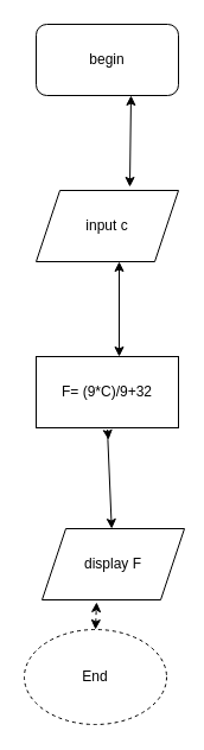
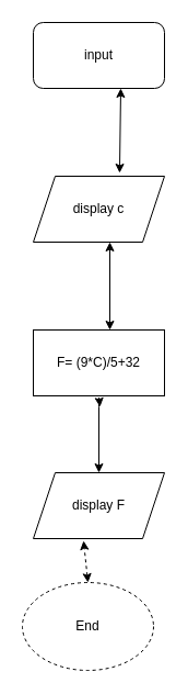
  <mxCell id="0" />
  <mxCell id="1" parent="0" />
- <mxCell id="2" value="begin" style="rounded=1;whiteSpace=wrap;html=1;" vertex="1" parent="1"><mxGeometry x="30" y="20" width="120" height="60" as="geometry" /></mxCell>
- <mxCell id="3" value="input c" style="shape=parallelogram;perimeter=parallelogramPerimeter;whiteSpace=wrap;html=1;fixedSize=1;" vertex="1" parent="1"><mxGeometry x="30" y="160" width="120" height="60" as="geometry" /></mxCell>
+ <mxCell id="2" value="input" style="rounded=1;whiteSpace=wrap;html=1;" vertex="1" parent="1"><mxGeometry x="30" y="20" width="120" height="60" as="geometry" /></mxCell>
+ <mxCell id="3" value="display c" style="shape=parallelogram;perimeter=parallelogramPerimeter;whiteSpace=wrap;html=1;fixedSize=1;" vertex="1" parent="1"><mxGeometry x="30" y="160" width="120" height="60" as="geometry" /></mxCell>
  <mxCell id="4" value="" style="endArrow=classic;startArrow=classic;html=1;exitX=0.658;exitY=-0.05;exitDx=0;exitDy=0;exitPerimeter=0;" edge="1" parent="1" source="3"><mxGeometry width="50" height="50" relative="1" as="geometry"><mxPoint x="60" y="130" as="sourcePoint" /><mxPoint x="110" y="80" as="targetPoint" /></mxGeometry></mxCell>
  <mxCell id="5" value="" style="endArrow=classic;startArrow=classic;html=1;" edge="1" parent="1"><mxGeometry width="50" height="50" relative="1" as="geometry"><mxPoint x="100" y="300" as="sourcePoint" /><mxPoint x="100" y="220" as="targetPoint" /></mxGeometry></mxCell>
- <mxCell id="6" value="F= (9*C)/9+32" style="rounded=0;whiteSpace=wrap;html=1;" vertex="1" parent="1"><mxGeometry x="30" y="300" width="120" height="60" as="geometry" /></mxCell>
+ <mxCell id="6" value="F= (9*C)/5+32" style="rounded=0;whiteSpace=wrap;html=1;" vertex="1" parent="1"><mxGeometry x="30" y="300" width="120" height="60" as="geometry" /></mxCell>
  <mxCell id="7" value="" style="endArrow=classic;startArrow=classic;html=1;" edge="1" parent="1" target="8"><mxGeometry width="50" height="50" relative="1" as="geometry"><mxPoint x="91" y="370" as="sourcePoint" /><mxPoint x="100" y="360" as="targetPoint" /><Array as="points"><mxPoint x="90" y="360" /></Array></mxGeometry></mxCell>
- <mxCell id="8" value="display F" style="shape=parallelogram;perimeter=parallelogramPerimeter;whiteSpace=wrap;html=1;fixedSize=1;" vertex="1" parent="1"><mxGeometry x="35" y="445" width="120" height="60" as="geometry" /></mxCell>
+ <mxCell id="8" value="display F" style="shape=parallelogram;perimeter=parallelogramPerimeter;whiteSpace=wrap;html=1;fixedSize=1;" vertex="1" parent="1"><mxGeometry x="30" y="430" width="120" height="60" as="geometry" /></mxCell>
  <mxCell id="9" value="End" style="ellipse;whiteSpace=wrap;html=1;dashed=1;" vertex="1" parent="1"><mxGeometry x="20" y="530" width="120" height="80" as="geometry" /></mxCell>
  <mxCell id="10" value="" style="endArrow=classic;startArrow=classic;html=1;exitX=0.5;exitY=0;exitDx=0;exitDy=0;entryX=0.383;entryY=1.033;entryDx=0;entryDy=0;entryPerimeter=0;dashed=1;" edge="1" parent="1" source="9" target="8"><mxGeometry width="50" height="50" relative="1" as="geometry"><mxPoint x="65" y="530" as="sourcePoint" /><mxPoint x="115" y="480" as="targetPoint" /></mxGeometry></mxCell>
